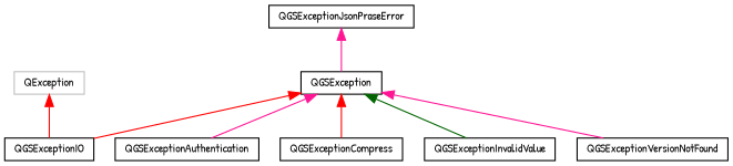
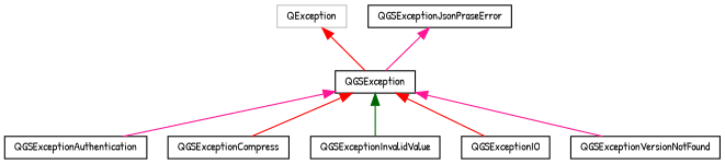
  digraph {
    fontname="Patrick Hand"
    rankdir=TB
    node [color=black fillcolor=white fontname="Patrick Hand" fontsize=10 shape=record style=filled]
    edge [color=red dir=back fontname="Patrick Hand" fontsize=10 labelfontname=Helvetica labelfontsize=10 style=solid]
    n1 [color=grey75 height=0.2 label=QException width=0.4]
    n2 [height=0.2 label=QGSException width=0.4]
    n3 [height=0.2 label=QGSExceptionAuthentication width=0.4]
    n4 [height=0.2 label=QGSExceptionCompress width=0.4]
    n5 [height=0.2 label=QGSExceptionInvalidValue width=0.4]
    n6 [height=0.2 label=QGSExceptionIO width=0.4]
    n7 [height=0.2 label=QGSExceptionVersionNotFound width=0.4]
    n8 [height=0.2 label=QGSExceptionJsonPraseError width=0.4]
-   n1 -> n6
+   n1 -> n2
    n2 -> n3 [color=deeppink]
    n2 -> n4
    n2 -> n5 [color=darkgreen]
    n2 -> n6
    n2 -> n7 [color=deeppink]
    n8 -> n2 [color=deeppink]
  }
